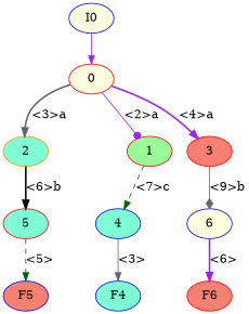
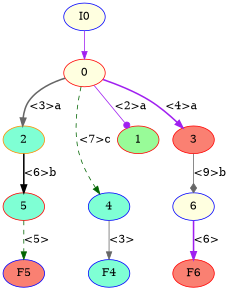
  digraph {
    vcsn_context="lal_char(abc)_q"
    node [color=blue fillcolor=aquamarine style=filled]
    edge [arrowhead=normal color=purple style=solid]
    I0 [fillcolor=lightyellow]
    0 [color=red fillcolor=lightyellow]
    1 [color=red fillcolor=palegreen]
    2 [color=darkorange]
    3 [color=red fillcolor=salmon]
    4
    5 [color=red]
    6 [fillcolor=lightyellow]
    F4
    F5 [fillcolor=salmon]
    F6 [color=red fillcolor=salmon]
    I0 -> 0
    0 -> 1 [arrowhead=dot label="<2>a"]
    0 -> 2 [color=gray40 label="<3>a" style=bold]
    0 -> 3 [label="<4>a" style=bold]
-   1 -> 4 [color=darkgreen label="<7>c" style=dashed]
+   0 -> 4 [color=darkgreen label="<7>c" style=dashed]
    2 -> 5 [color=black label="<6>b" style=bold]
    3 -> 6 [arrowhead=diamond color=gray40 label="<9>b"]
    4 -> F4 [color=gray40 label="<3>"]
    5 -> F5 [color=darkgreen label="<5>" style=dashed]
    6 -> F6 [label="<6>" style=bold]
  }
